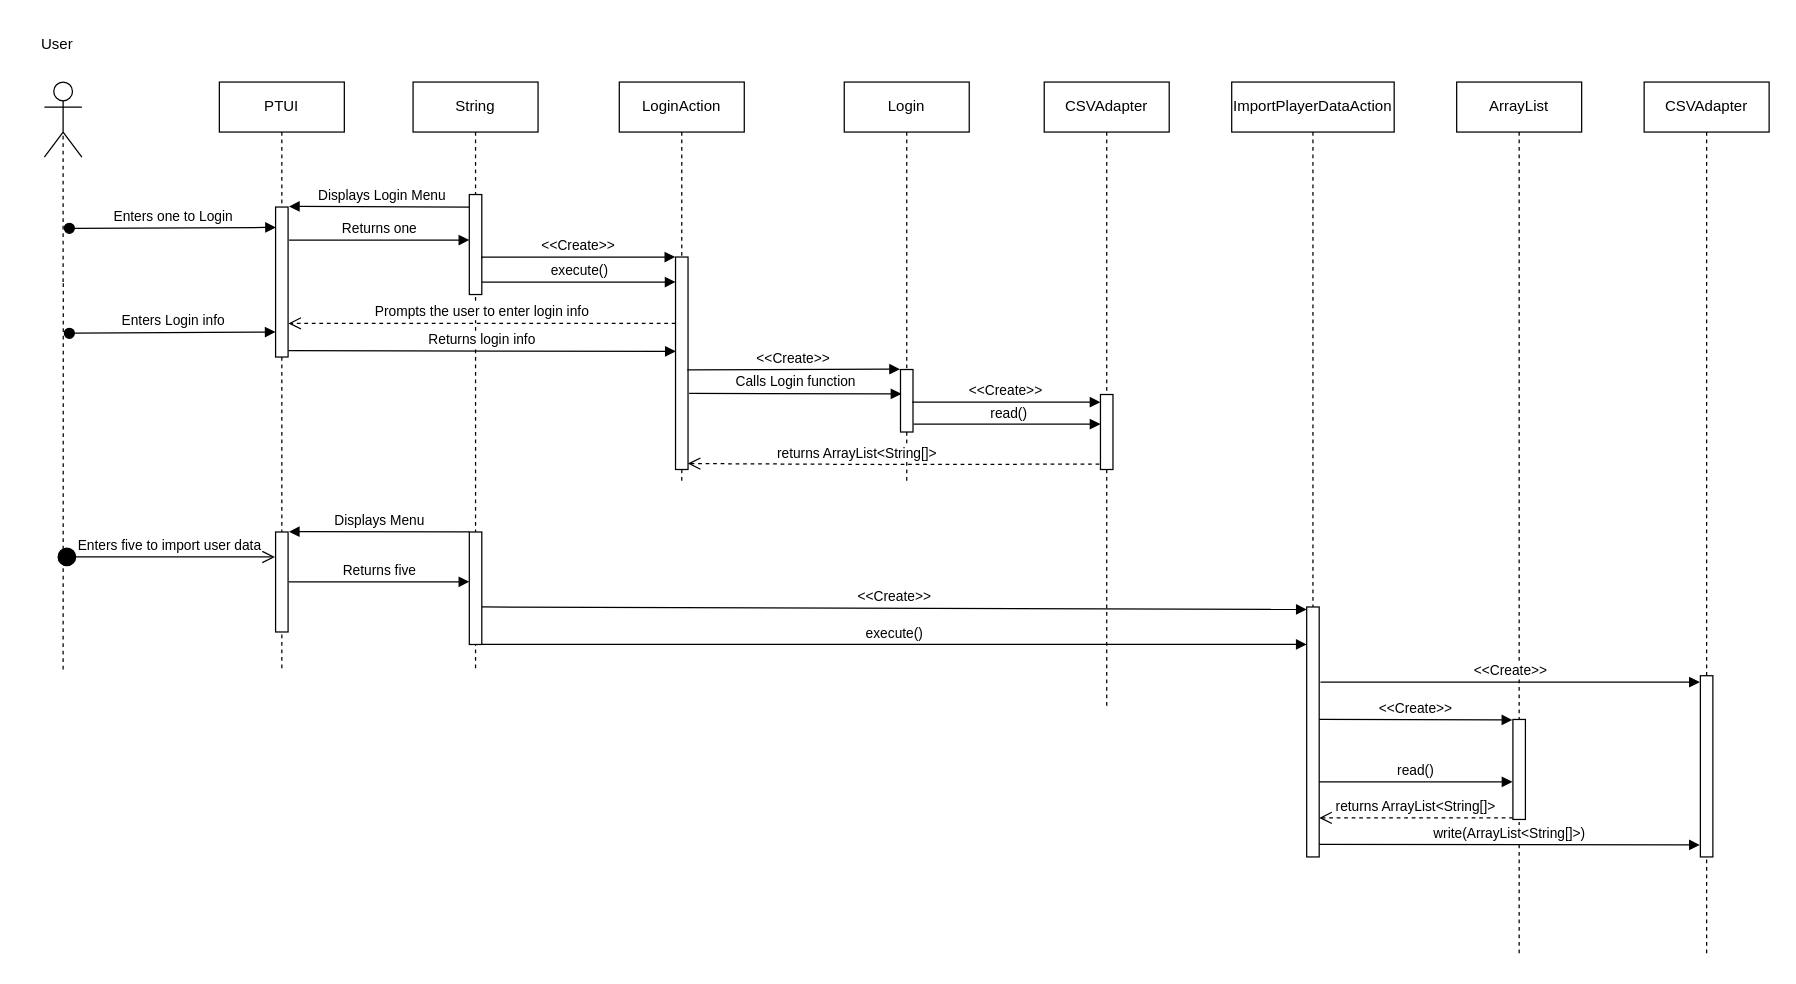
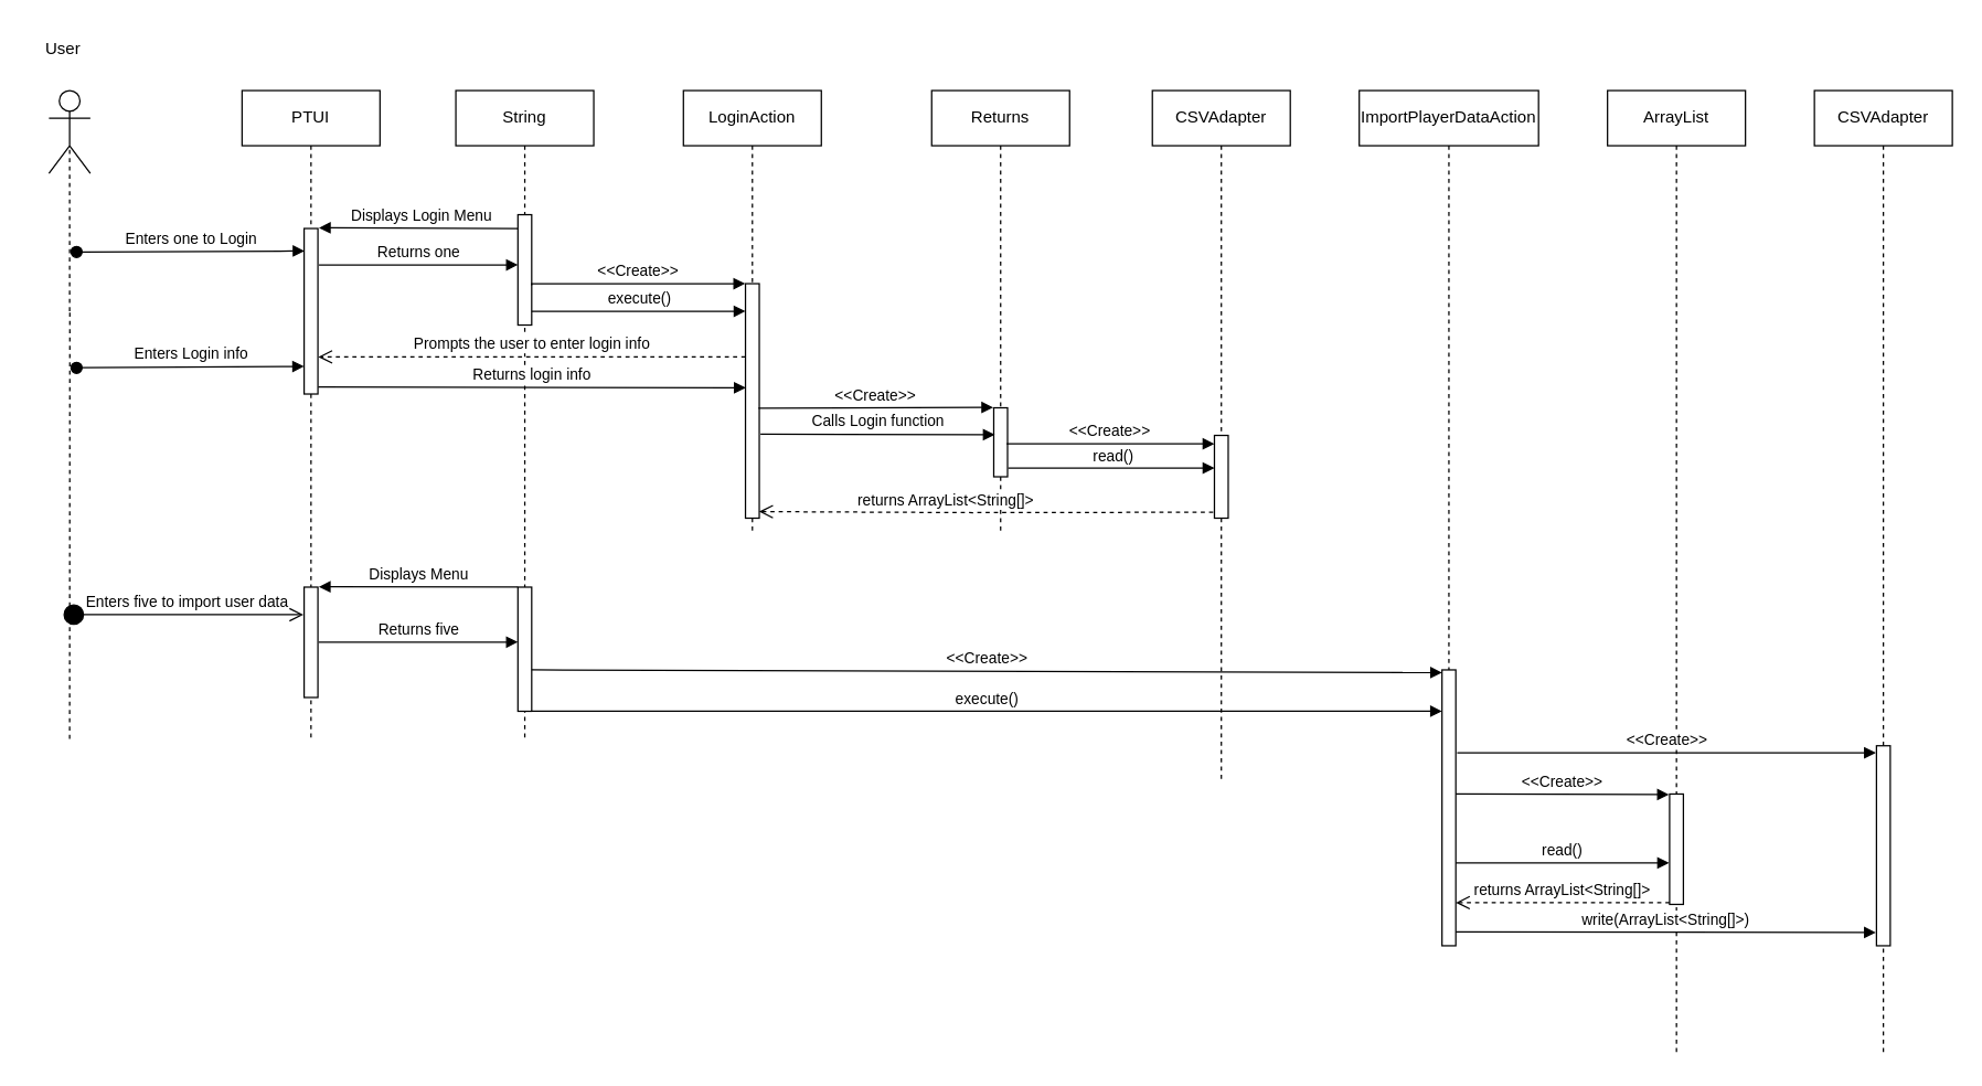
  <mxCell id="0" />
  <mxCell id="1" parent="0" />
  <mxCell id="2" value="PTUI" style="shape=umlLifeline;perimeter=lifelinePerimeter;whiteSpace=wrap;html=1;container=1;collapsible=0;recursiveResize=0;outlineConnect=0;" vertex="1" parent="1"><mxGeometry x="175" y="65" width="100" height="470" as="geometry" /></mxCell>
  <mxCell id="3" value="" style="html=1;points=[];perimeter=orthogonalPerimeter;" vertex="1" parent="2"><mxGeometry x="45" y="100" width="10" height="120" as="geometry" /></mxCell>
  <mxCell id="4" value="Displays Login Menu" style="html=1;verticalAlign=bottom;endArrow=block;rounded=0;entryX=1.069;entryY=-0.004;entryDx=0;entryDy=0;entryPerimeter=0;" edge="1" parent="2" target="3"><mxGeometry x="-0.036" width="80" relative="1" as="geometry"><mxPoint x="200" y="100" as="sourcePoint" /><mxPoint x="60" y="100" as="targetPoint" /><mxPoint as="offset" /></mxGeometry></mxCell>
  <mxCell id="5" value="Enters Login info" style="html=1;verticalAlign=bottom;startArrow=oval;startFill=1;endArrow=block;startSize=8;rounded=0;entryX=0.03;entryY=0.136;entryDx=0;entryDy=0;entryPerimeter=0;" edge="1" parent="2"><mxGeometry width="60" relative="1" as="geometry"><mxPoint x="-120" y="201" as="sourcePoint" /><mxPoint x="45.0" y="200.0" as="targetPoint" /></mxGeometry></mxCell>
  <mxCell id="6" value="" style="html=1;points=[];perimeter=orthogonalPerimeter;" vertex="1" parent="2"><mxGeometry x="45" y="360" width="10" height="80" as="geometry" /></mxCell>
- <mxCell id="7" value="Login" style="shape=umlLifeline;perimeter=lifelinePerimeter;whiteSpace=wrap;html=1;container=1;collapsible=0;recursiveResize=0;outlineConnect=0;" vertex="1" parent="1"><mxGeometry x="675" y="65" width="100" height="320" as="geometry" /></mxCell>
+ <mxCell id="7" value="Returns" style="shape=umlLifeline;perimeter=lifelinePerimeter;whiteSpace=wrap;html=1;container=1;collapsible=0;recursiveResize=0;outlineConnect=0;" vertex="1" parent="1"><mxGeometry x="675" y="65" width="100" height="320" as="geometry" /></mxCell>
  <mxCell id="8" value="" style="html=1;points=[];perimeter=orthogonalPerimeter;" vertex="1" parent="7"><mxGeometry x="45" y="230" width="10" height="50" as="geometry" /></mxCell>
  <mxCell id="9" value="CSVAdapter" style="shape=umlLifeline;perimeter=lifelinePerimeter;whiteSpace=wrap;html=1;container=1;collapsible=0;recursiveResize=0;outlineConnect=0;" vertex="1" parent="1"><mxGeometry x="835" y="65" width="100" height="500" as="geometry" /></mxCell>
  <mxCell id="10" value="" style="html=1;points=[];perimeter=orthogonalPerimeter;" vertex="1" parent="9"><mxGeometry x="45" y="250" width="10" height="60" as="geometry" /></mxCell>
  <mxCell id="11" value="String" style="shape=umlLifeline;perimeter=lifelinePerimeter;whiteSpace=wrap;html=1;container=1;collapsible=0;recursiveResize=0;outlineConnect=0;" vertex="1" parent="1"><mxGeometry x="330" y="65" width="100" height="470" as="geometry" /></mxCell>
  <mxCell id="12" value="" style="html=1;points=[];perimeter=orthogonalPerimeter;" vertex="1" parent="11"><mxGeometry x="45" y="90" width="10" height="80" as="geometry" /></mxCell>
  <mxCell id="13" value="" style="html=1;points=[];perimeter=orthogonalPerimeter;" vertex="1" parent="11"><mxGeometry x="45" y="360" width="10" height="90" as="geometry" /></mxCell>
  <mxCell id="14" value="&amp;lt;&amp;lt;Create&amp;gt;&amp;gt;" style="html=1;verticalAlign=bottom;endArrow=block;rounded=0;entryX=0.003;entryY=0.01;entryDx=0;entryDy=0;entryPerimeter=0;" edge="1" parent="11" target="34"><mxGeometry width="80" relative="1" as="geometry"><mxPoint x="55" y="420" as="sourcePoint" /><mxPoint x="135" y="420" as="targetPoint" /></mxGeometry></mxCell>
  <mxCell id="15" value="execute()" style="html=1;verticalAlign=bottom;endArrow=block;rounded=0;" edge="1" parent="11" target="34"><mxGeometry width="80" relative="1" as="geometry"><mxPoint x="55" y="450" as="sourcePoint" /><mxPoint x="135" y="450" as="targetPoint" /></mxGeometry></mxCell>
  <mxCell id="16" value="LoginAction" style="shape=umlLifeline;perimeter=lifelinePerimeter;whiteSpace=wrap;html=1;container=1;collapsible=0;recursiveResize=0;outlineConnect=0;" vertex="1" parent="1"><mxGeometry x="495" y="65" width="100" height="320" as="geometry" /></mxCell>
  <mxCell id="17" value="" style="html=1;points=[];perimeter=orthogonalPerimeter;" vertex="1" parent="16"><mxGeometry x="45" y="140" width="10" height="170" as="geometry" /></mxCell>
  <mxCell id="18" value="" style="shape=umlActor;verticalLabelPosition=bottom;verticalAlign=top;html=1;" vertex="1" parent="1"><mxGeometry x="35" y="65" width="30" height="60" as="geometry" /></mxCell>
  <mxCell id="19" value="" style="endArrow=none;dashed=1;html=1;rounded=0;entryX=0.5;entryY=0.717;entryDx=0;entryDy=0;entryPerimeter=0;startArrow=none;" edge="1" parent="1" target="18"><mxGeometry width="50" height="50" relative="1" as="geometry"><mxPoint x="50" y="225" as="sourcePoint" /><mxPoint x="49.5" y="135" as="targetPoint" /></mxGeometry></mxCell>
  <mxCell id="20" value="" style="endArrow=none;dashed=1;html=1;rounded=0;entryX=0.514;entryY=1.002;entryDx=0;entryDy=0;entryPerimeter=0;" edge="1" parent="1"><mxGeometry width="50" height="50" relative="1" as="geometry"><mxPoint x="50" y="535" as="sourcePoint" /><mxPoint x="50.14" y="225.12" as="targetPoint" /><Array as="points" /></mxGeometry></mxCell>
  <mxCell id="21" value="Returns one" style="html=1;verticalAlign=bottom;endArrow=block;rounded=0;exitX=1.079;exitY=0.22;exitDx=0;exitDy=0;exitPerimeter=0;" edge="1" parent="1" source="3" target="12"><mxGeometry width="80" relative="1" as="geometry"><mxPoint x="235" y="185" as="sourcePoint" /><mxPoint x="375" y="225" as="targetPoint" /></mxGeometry></mxCell>
  <mxCell id="22" value="execute()" style="html=1;verticalAlign=bottom;endArrow=block;rounded=0;" edge="1" parent="1" target="17"><mxGeometry width="80" relative="1" as="geometry"><mxPoint x="385" y="225" as="sourcePoint" /><mxPoint x="465" y="225" as="targetPoint" /></mxGeometry></mxCell>
  <mxCell id="23" value="Prompts the user to enter login info" style="html=1;verticalAlign=bottom;endArrow=open;dashed=1;endSize=8;rounded=0;exitX=0;exitY=0.312;exitDx=0;exitDy=0;exitPerimeter=0;entryX=1.025;entryY=0.776;entryDx=0;entryDy=0;entryPerimeter=0;" edge="1" parent="1" source="17" target="3"><mxGeometry relative="1" as="geometry"><mxPoint x="540" y="255" as="sourcePoint" /><mxPoint x="235" y="258" as="targetPoint" /></mxGeometry></mxCell>
  <mxCell id="24" value="&amp;lt;&amp;lt;Create&amp;gt;&amp;gt;" style="html=1;verticalAlign=bottom;endArrow=block;rounded=0;exitX=0.936;exitY=0.531;exitDx=0;exitDy=0;exitPerimeter=0;entryX=-0.039;entryY=-0.005;entryDx=0;entryDy=0;entryPerimeter=0;" edge="1" parent="1" source="17" target="8"><mxGeometry x="0.0" width="80" relative="1" as="geometry"><mxPoint x="555" y="295" as="sourcePoint" /><mxPoint x="715" y="295" as="targetPoint" /><Array as="points" /><mxPoint as="offset" /></mxGeometry></mxCell>
  <mxCell id="25" value="Calls Login function" style="html=1;verticalAlign=bottom;endArrow=block;rounded=0;exitX=1.087;exitY=0.642;exitDx=0;exitDy=0;exitPerimeter=0;entryX=0.073;entryY=0.389;entryDx=0;entryDy=0;entryPerimeter=0;" edge="1" parent="1" source="17" target="8"><mxGeometry width="80" relative="1" as="geometry"><mxPoint x="555" y="305" as="sourcePoint" /><mxPoint x="715" y="315" as="targetPoint" /></mxGeometry></mxCell>
  <mxCell id="26" value="&amp;lt;&amp;lt;Create&amp;gt;&amp;gt;" style="html=1;verticalAlign=bottom;endArrow=block;rounded=0;exitX=0.932;exitY=0.522;exitDx=0;exitDy=0;exitPerimeter=0;entryX=-0.001;entryY=0.103;entryDx=0;entryDy=0;entryPerimeter=0;" edge="1" parent="1" source="8" target="10"><mxGeometry width="80" relative="1" as="geometry"><mxPoint x="735" y="324" as="sourcePoint" /><mxPoint x="875" y="321" as="targetPoint" /></mxGeometry></mxCell>
  <mxCell id="27" value="returns ArrayList&amp;lt;String[]&amp;gt;" style="html=1;verticalAlign=bottom;endArrow=open;dashed=1;endSize=8;rounded=0;exitX=-0.092;exitY=0.928;exitDx=0;exitDy=0;exitPerimeter=0;entryX=0.98;entryY=0.972;entryDx=0;entryDy=0;entryPerimeter=0;" edge="1" parent="1" source="10" target="17"><mxGeometry x="0.179" relative="1" as="geometry"><mxPoint x="875" y="365" as="sourcePoint" /><mxPoint x="555" y="355" as="targetPoint" /><Array as="points"><mxPoint x="705" y="371" /></Array><mxPoint as="offset" /></mxGeometry></mxCell>
  <mxCell id="28" value="&amp;lt;&amp;lt;Create&amp;gt;&amp;gt;" style="html=1;verticalAlign=bottom;endArrow=block;rounded=0;exitX=0.993;exitY=0.639;exitDx=0;exitDy=0;exitPerimeter=0;entryX=-0.02;entryY=0;entryDx=0;entryDy=0;entryPerimeter=0;" edge="1" parent="1" source="12" target="17"><mxGeometry width="80" relative="1" as="geometry"><mxPoint x="460" y="195" as="sourcePoint" /><mxPoint x="540" y="195" as="targetPoint" /><Array as="points"><mxPoint x="385" y="205" /></Array></mxGeometry></mxCell>
  <mxCell id="29" value="Returns login info" style="html=1;verticalAlign=bottom;endArrow=block;rounded=0;entryX=0.018;entryY=0.444;entryDx=0;entryDy=0;entryPerimeter=0;exitX=1.022;exitY=0.957;exitDx=0;exitDy=0;exitPerimeter=0;" edge="1" parent="1" source="3" target="17"><mxGeometry width="80" relative="1" as="geometry"><mxPoint x="230" y="284.67" as="sourcePoint" /><mxPoint x="310" y="284.67" as="targetPoint" /></mxGeometry></mxCell>
  <mxCell id="30" value="&amp;nbsp;read()" style="html=1;verticalAlign=bottom;endArrow=block;rounded=0;exitX=1.049;exitY=0.873;exitDx=0;exitDy=0;exitPerimeter=0;" edge="1" parent="1" source="8" target="10"><mxGeometry width="80" relative="1" as="geometry"><mxPoint x="735" y="345" as="sourcePoint" /><mxPoint x="810" y="335" as="targetPoint" /><Array as="points" /></mxGeometry></mxCell>
  <mxCell id="31" value="User" style="text;html=1;align=center;verticalAlign=middle;resizable=0;points=[];autosize=1;strokeColor=none;fillColor=none;" vertex="1" parent="1"><mxGeometry x="20" y="20" width="50" height="30" as="geometry" /></mxCell>
  <mxCell id="32" value="Enters one to Login" style="html=1;verticalAlign=bottom;startArrow=oval;startFill=1;endArrow=block;startSize=8;rounded=0;entryX=0.03;entryY=0.136;entryDx=0;entryDy=0;entryPerimeter=0;" edge="1" parent="1" target="3"><mxGeometry width="60" relative="1" as="geometry"><mxPoint x="55" y="182" as="sourcePoint" /><mxPoint x="135" y="145" as="targetPoint" /></mxGeometry></mxCell>
  <mxCell id="33" value="ImportPlayerDataAction" style="shape=umlLifeline;perimeter=lifelinePerimeter;whiteSpace=wrap;html=1;container=1;collapsible=0;recursiveResize=0;outlineConnect=0;" vertex="1" parent="1"><mxGeometry x="985" y="65" width="130" height="620" as="geometry" /></mxCell>
  <mxCell id="34" value="" style="html=1;points=[];perimeter=orthogonalPerimeter;" vertex="1" parent="33"><mxGeometry x="60" y="420" width="10" height="200" as="geometry" /></mxCell>
  <mxCell id="35" value="&amp;lt;&amp;lt;Create&amp;gt;&amp;gt;" style="html=1;verticalAlign=bottom;endArrow=block;rounded=0;entryX=-0.047;entryY=0.005;entryDx=0;entryDy=0;entryPerimeter=0;" edge="1" parent="33" target="38"><mxGeometry width="80" relative="1" as="geometry"><mxPoint x="70" y="510" as="sourcePoint" /><mxPoint x="150" y="520" as="targetPoint" /></mxGeometry></mxCell>
  <mxCell id="36" value="Enters five to import user data" style="html=1;verticalAlign=bottom;startArrow=circle;startFill=1;endArrow=open;startSize=6;endSize=8;rounded=0;entryX=-0.05;entryY=0.25;entryDx=0;entryDy=0;entryPerimeter=0;" edge="1" parent="1" target="6"><mxGeometry x="0.032" width="80" relative="1" as="geometry"><mxPoint x="45" y="445" as="sourcePoint" /><mxPoint x="215" y="445" as="targetPoint" /><mxPoint as="offset" /></mxGeometry></mxCell>
  <mxCell id="37" value="ArrayList" style="shape=umlLifeline;perimeter=lifelinePerimeter;whiteSpace=wrap;html=1;container=1;collapsible=0;recursiveResize=0;outlineConnect=0;" vertex="1" parent="1"><mxGeometry x="1165" y="65" width="100" height="700" as="geometry" /></mxCell>
  <mxCell id="38" value="" style="html=1;points=[];perimeter=orthogonalPerimeter;" vertex="1" parent="37"><mxGeometry x="45" y="510" width="10" height="80" as="geometry" /></mxCell>
  <mxCell id="39" value="returns ArrayList&amp;lt;String[]&amp;gt;" style="html=1;verticalAlign=bottom;endArrow=open;dashed=1;endSize=8;rounded=0;" edge="1" parent="37" target="34"><mxGeometry relative="1" as="geometry"><mxPoint x="45" y="588.75" as="sourcePoint" /><mxPoint x="-35" y="588.75" as="targetPoint" /></mxGeometry></mxCell>
  <mxCell id="40" value="Displays Menu" style="html=1;verticalAlign=bottom;endArrow=block;rounded=0;entryX=1.063;entryY=-0.003;entryDx=0;entryDy=0;entryPerimeter=0;" edge="1" parent="1" target="6"><mxGeometry width="80" relative="1" as="geometry"><mxPoint x="375" y="425" as="sourcePoint" /><mxPoint x="235" y="425" as="targetPoint" /><Array as="points" /></mxGeometry></mxCell>
  <mxCell id="41" value="Returns five" style="html=1;verticalAlign=bottom;endArrow=block;rounded=0;exitX=1.057;exitY=0.498;exitDx=0;exitDy=0;exitPerimeter=0;" edge="1" parent="1" source="6" target="13"><mxGeometry width="80" relative="1" as="geometry"><mxPoint x="235" y="465" as="sourcePoint" /><mxPoint x="315" y="465" as="targetPoint" /></mxGeometry></mxCell>
  <mxCell id="42" value="CSVAdapter" style="shape=umlLifeline;perimeter=lifelinePerimeter;whiteSpace=wrap;html=1;container=1;collapsible=0;recursiveResize=0;outlineConnect=0;" vertex="1" parent="1"><mxGeometry x="1315" y="65" width="100" height="700" as="geometry" /></mxCell>
  <mxCell id="43" value="" style="html=1;points=[];perimeter=orthogonalPerimeter;" vertex="1" parent="42"><mxGeometry x="45" y="475" width="10" height="145" as="geometry" /></mxCell>
  <mxCell id="44" value="read()" style="html=1;verticalAlign=bottom;endArrow=block;rounded=0;entryX=-0.038;entryY=0.624;entryDx=0;entryDy=0;entryPerimeter=0;" edge="1" parent="1" target="38"><mxGeometry width="80" relative="1" as="geometry"><mxPoint x="1055" y="625" as="sourcePoint" /><mxPoint x="1205" y="625" as="targetPoint" /></mxGeometry></mxCell>
  <mxCell id="45" value="&amp;lt;&amp;lt;Create&amp;gt;&amp;gt;" style="html=1;verticalAlign=bottom;endArrow=block;rounded=0;exitX=1.1;exitY=0.301;exitDx=0;exitDy=0;exitPerimeter=0;entryX=-0.045;entryY=0.035;entryDx=0;entryDy=0;entryPerimeter=0;" edge="1" parent="1" source="34" target="43"><mxGeometry width="80" relative="1" as="geometry"><mxPoint x="1055" y="595" as="sourcePoint" /><mxPoint x="1355" y="545" as="targetPoint" /><Array as="points" /></mxGeometry></mxCell>
  <mxCell id="46" value="write(ArrayList&amp;lt;String[]&amp;gt;)" style="html=1;verticalAlign=bottom;endArrow=block;rounded=0;entryX=-0.045;entryY=0.934;entryDx=0;entryDy=0;entryPerimeter=0;" edge="1" parent="1" target="43"><mxGeometry width="80" relative="1" as="geometry"><mxPoint x="1055" y="675" as="sourcePoint" /><mxPoint x="1355" y="675" as="targetPoint" /></mxGeometry></mxCell>
